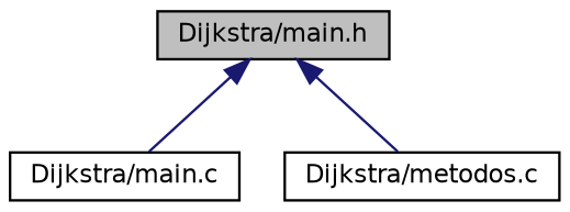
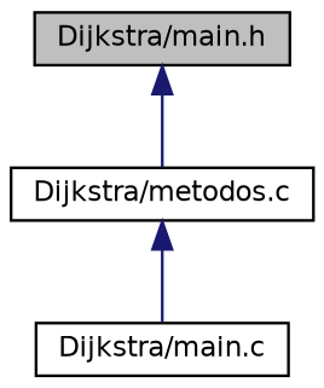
  digraph {
    node [color=black fillcolor=white fontname=Helvetica fontsize=10 shape=record style=filled]
    edge [color=midnightblue dir=back fontname=Helvetica fontsize=10 labelfontname=Helvetica labelfontsize=10 style=solid]
    n1 [fillcolor=grey75 fontcolor=black height=0.2 label="Dijkstra/main.h" width=0.4]
    n2 [height=0.2 label="Dijkstra/main.c" width=0.4]
    n3 [height=0.2 label="Dijkstra/metodos.c" width=0.4]
-   n1 -> n2
+   n3 -> n2
    n1 -> n3
  }
